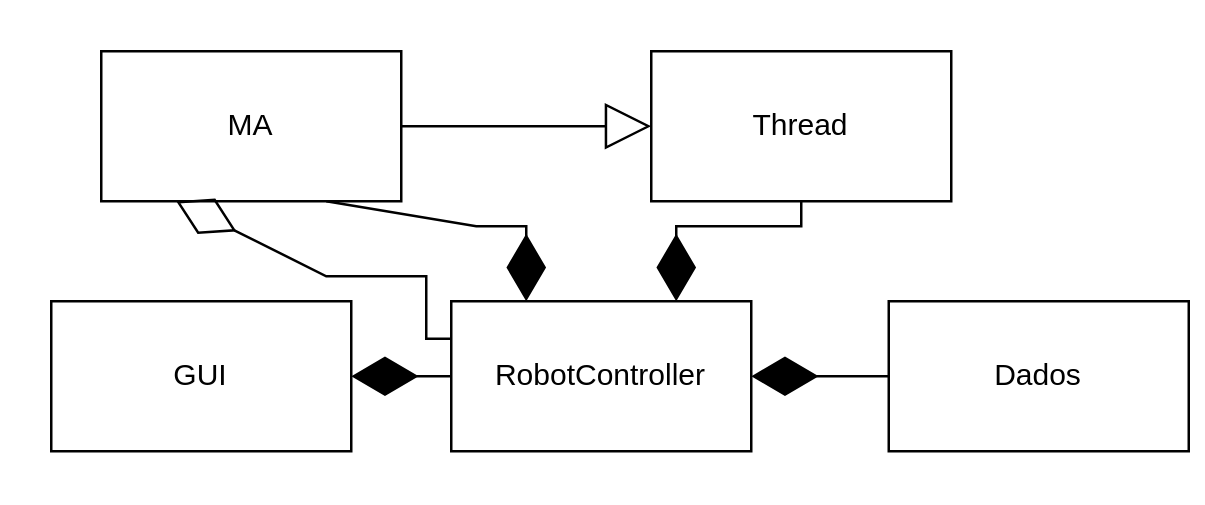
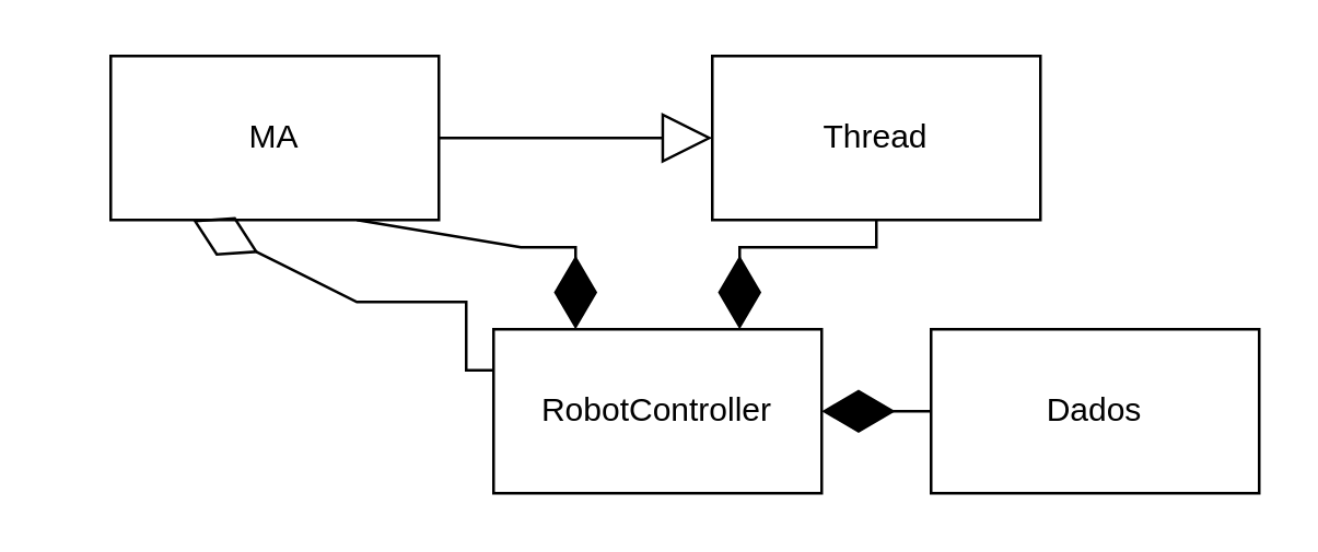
  <mxCell id="0" />
  <mxCell id="1" parent="0" />
- <mxCell id="2" value="Dados" style="rounded=0;whiteSpace=wrap;html=1;" vertex="1" parent="1"><mxGeometry x="355" y="120" width="120" height="60" as="geometry" /></mxCell>
- <mxCell id="3" value="GUI" style="rounded=0;whiteSpace=wrap;html=1;" vertex="1" parent="1"><mxGeometry x="20" y="120" width="120" height="60" as="geometry" /></mxCell>
+ <mxCell id="2" value="Dados" style="rounded=0;whiteSpace=wrap;html=1;" vertex="1" parent="1"><mxGeometry x="340" y="120" width="120" height="60" as="geometry" /></mxCell>
  <mxCell id="4" value="MA" style="rounded=0;whiteSpace=wrap;html=1;" vertex="1" parent="1"><mxGeometry x="40" y="20" width="120" height="60" as="geometry" /></mxCell>
  <mxCell id="5" value="Thread" style="rounded=0;whiteSpace=wrap;html=1;" vertex="1" parent="1"><mxGeometry x="260" y="20" width="120" height="60" as="geometry" /></mxCell>
  <mxCell id="6" value="RobotController" style="rounded=0;whiteSpace=wrap;html=1;" vertex="1" parent="1"><mxGeometry x="180" y="120" width="120" height="60" as="geometry" /></mxCell>
- <mxCell id="7" value="" style="endArrow=diamondThin;endFill=1;endSize=24;html=1;rounded=0;exitX=0;exitY=0.5;exitDx=0;exitDy=0;" edge="1" parent="1" source="6" target="3"><mxGeometry width="160" relative="1" as="geometry"><mxPoint x="-20" y="190" as="sourcePoint" /><mxPoint x="140" y="190" as="targetPoint" /><Array as="points"><mxPoint x="140" y="150" /></Array></mxGeometry></mxCell>
  <mxCell id="8" value="" style="endArrow=diamondThin;endFill=1;endSize=24;html=1;rounded=0;exitX=0;exitY=0.5;exitDx=0;exitDy=0;entryX=0.5;entryY=1;entryDx=0;entryDy=0;" edge="1" parent="1" source="2"><mxGeometry width="160" relative="1" as="geometry"><mxPoint x="620" y="90" as="sourcePoint" /><mxPoint x="300" y="150" as="targetPoint" /></mxGeometry></mxCell>
  <mxCell id="9" value="" style="endArrow=diamondThin;endFill=1;endSize=24;html=1;rounded=0;exitX=0.75;exitY=1;exitDx=0;exitDy=0;entryX=0.25;entryY=0;entryDx=0;entryDy=0;" edge="1" parent="1" source="4" target="6"><mxGeometry width="160" relative="1" as="geometry"><mxPoint x="300" y="100" as="sourcePoint" /><mxPoint x="260" y="100" as="targetPoint" /><Array as="points"><mxPoint x="190" y="90" /><mxPoint y="90" x="210" /></Array></mxGeometry></mxCell>
  <mxCell id="10" value="" style="endArrow=block;endSize=16;endFill=0;html=1;rounded=0;entryX=0;entryY=0.5;entryDx=0;entryDy=0;exitX=1;exitY=0.5;exitDx=0;exitDy=0;" edge="1" parent="1" source="4" target="5"><mxGeometry width="160" relative="1" as="geometry"><mxPoint x="320" y="20" as="sourcePoint" /><mxPoint x="320" y="-60" as="targetPoint" /></mxGeometry></mxCell>
  <mxCell id="11" value="" style="endArrow=diamondThin;endFill=1;endSize=24;html=1;rounded=0;exitX=0.5;exitY=1;exitDx=0;exitDy=0;entryX=0.75;entryY=0;entryDx=0;entryDy=0;" edge="1" parent="1" target="6"><mxGeometry width="160" relative="1" as="geometry"><mxPoint x="320" y="80" as="sourcePoint" /><mxPoint x="400" y="120" as="targetPoint" /><Array as="points"><mxPoint x="320" y="90" /><mxPoint x="270" y="90" /></Array></mxGeometry></mxCell>
  <mxCell id="12" value="" style="endArrow=diamondThin;endFill=0;endSize=24;html=1;rounded=0;entryX=0.25;entryY=1;entryDx=0;entryDy=0;exitX=0;exitY=0.25;exitDx=0;exitDy=0;" edge="1" parent="1" source="6" target="4"><mxGeometry width="160" relative="1" as="geometry"><mxPoint x="120" y="110" as="sourcePoint" /><mxPoint x="200" y="275" as="targetPoint" /><Array as="points"><mxPoint x="170" y="135" /><mxPoint x="170" y="110" /><mxPoint x="130" y="110" /></Array></mxGeometry></mxCell>
